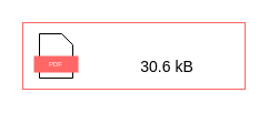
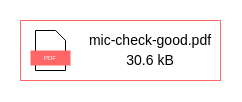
  <mxCell id="0" />
  <mxCell id="1" parent="0" />
  <mxCell id="2" value="" style="whiteSpace=wrap;html=1;fontSize=6;strokeColor=#FF6666;" parent="1" vertex="1"><mxGeometry x="20" y="20" width="200" height="60" as="geometry" /></mxCell>
  <mxCell id="3" value="" style="verticalLabelPosition=bottom;verticalAlign=top;html=1;shape=mxgraph.basic.polygon;polyCoords=[[0,0],[0.67,0],[1,0.25],[1,1],[0,1]];polyline=0;fontSize=6;" parent="1" vertex="1"><mxGeometry x="35" y="30" width="30" height="40" as="geometry" /></mxCell>
  <mxCell id="4" value="&lt;font style=&quot;font-size: 6px;&quot;&gt;PDF&lt;/font&gt;" style="rounded=0;whiteSpace=wrap;html=1;verticalAlign=middle;fontSize=6;strokeColor=none;fillColor=#FF6666;fontColor=#FFFFFF;" parent="1" vertex="1"><mxGeometry x="30" y="50" width="40" height="15" as="geometry" /></mxCell>
+ <mxCell id="5" value="mic-check-good.pdf" style="whiteSpace=wrap;html=1;fontSize=14;strokeColor=none;fillColor=none;" parent="1" vertex="1"><mxGeometry x="80" y="30" width="140" height="20" as="geometry" /></mxCell>
  <mxCell id="6" value="30.6 kB" style="whiteSpace=wrap;html=1;fontSize=14;strokeColor=none;fillColor=none;" parent="1" vertex="1"><mxGeometry x="80" y="50" width="140" height="20" as="geometry" /></mxCell>
